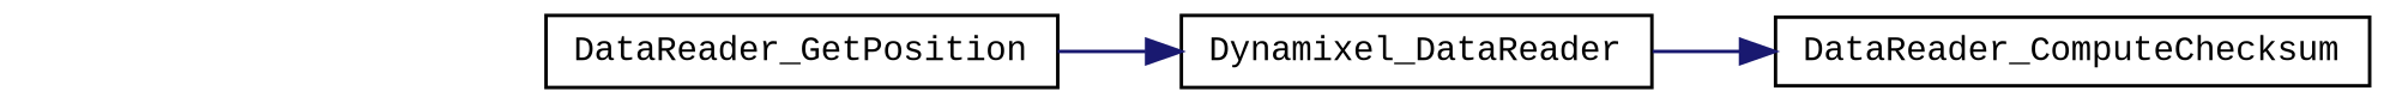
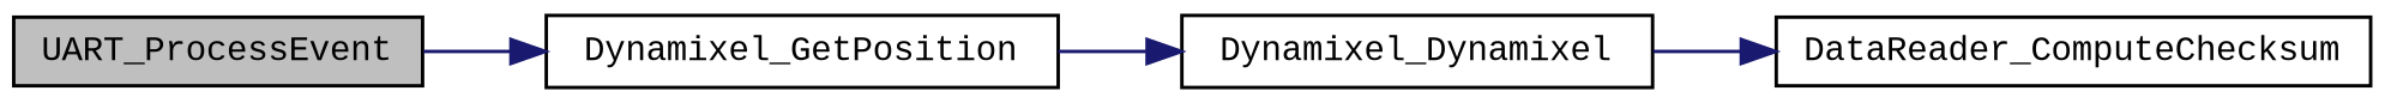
  digraph {
    fontname="Liberation Mono"
    rankdir=LR
    node [color=black fillcolor=white fontname="Liberation Mono" fontsize=10 shape=record style=filled]
    edge [color=midnightblue fontname="Liberation Mono" fontsize=10 labelfontname=Helvetica labelfontsize=10 style=solid]
-   n2 [height=0.2 label=DataReader_GetPosition width=0.4]
-   n3 [height=0.2 label=Dynamixel_DataReader width=0.4]
+   n1 [fillcolor=grey75 fontcolor=black height=0.2 label=UART_ProcessEvent width=0.4]
+   n2 [height=0.2 label=Dynamixel_GetPosition width=0.4]
+   n3 [height=0.2 label=Dynamixel_Dynamixel width=0.4]
    n4 [height=0.2 label=DataReader_ComputeChecksum width=0.4]
+   n1 -> n2
    n2 -> n3
    n3 -> n4
  }
